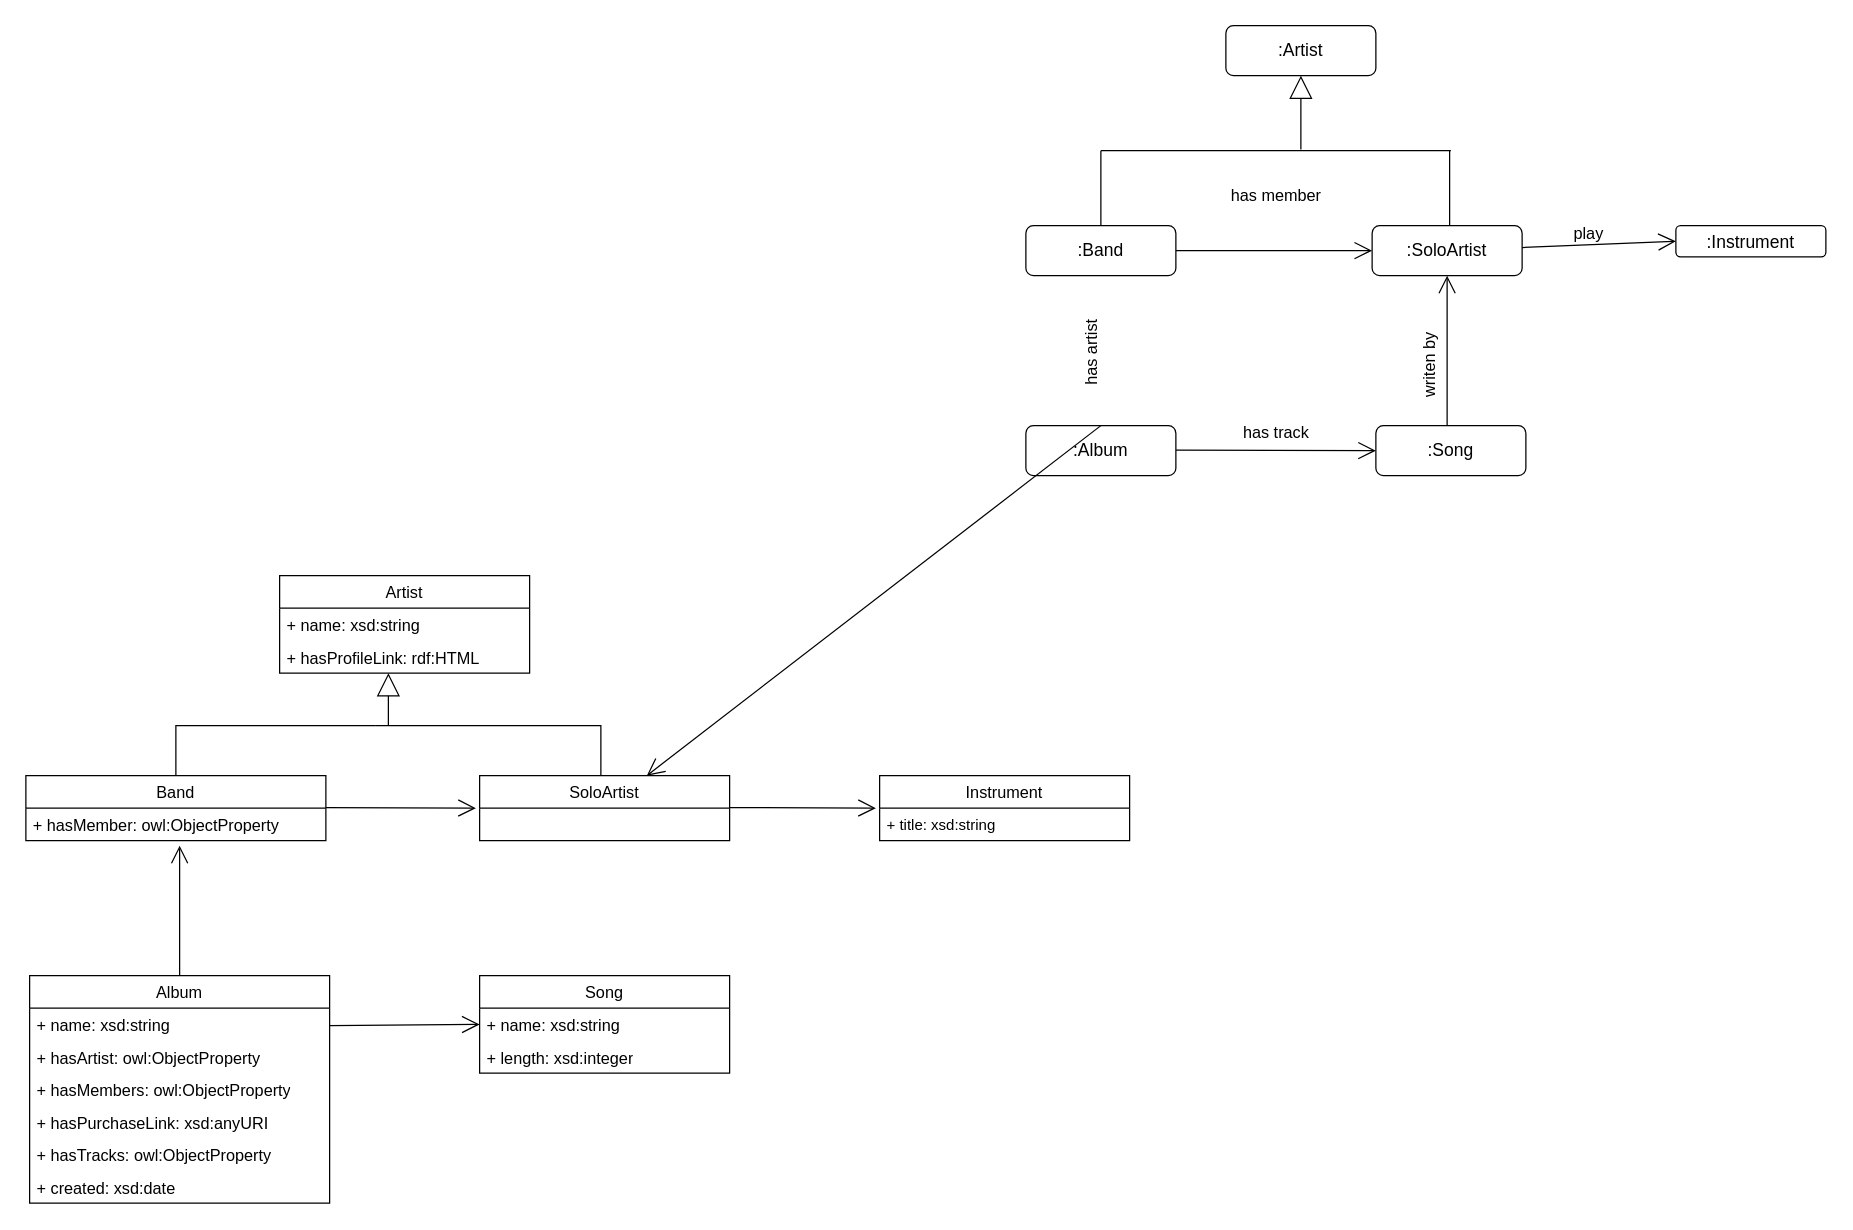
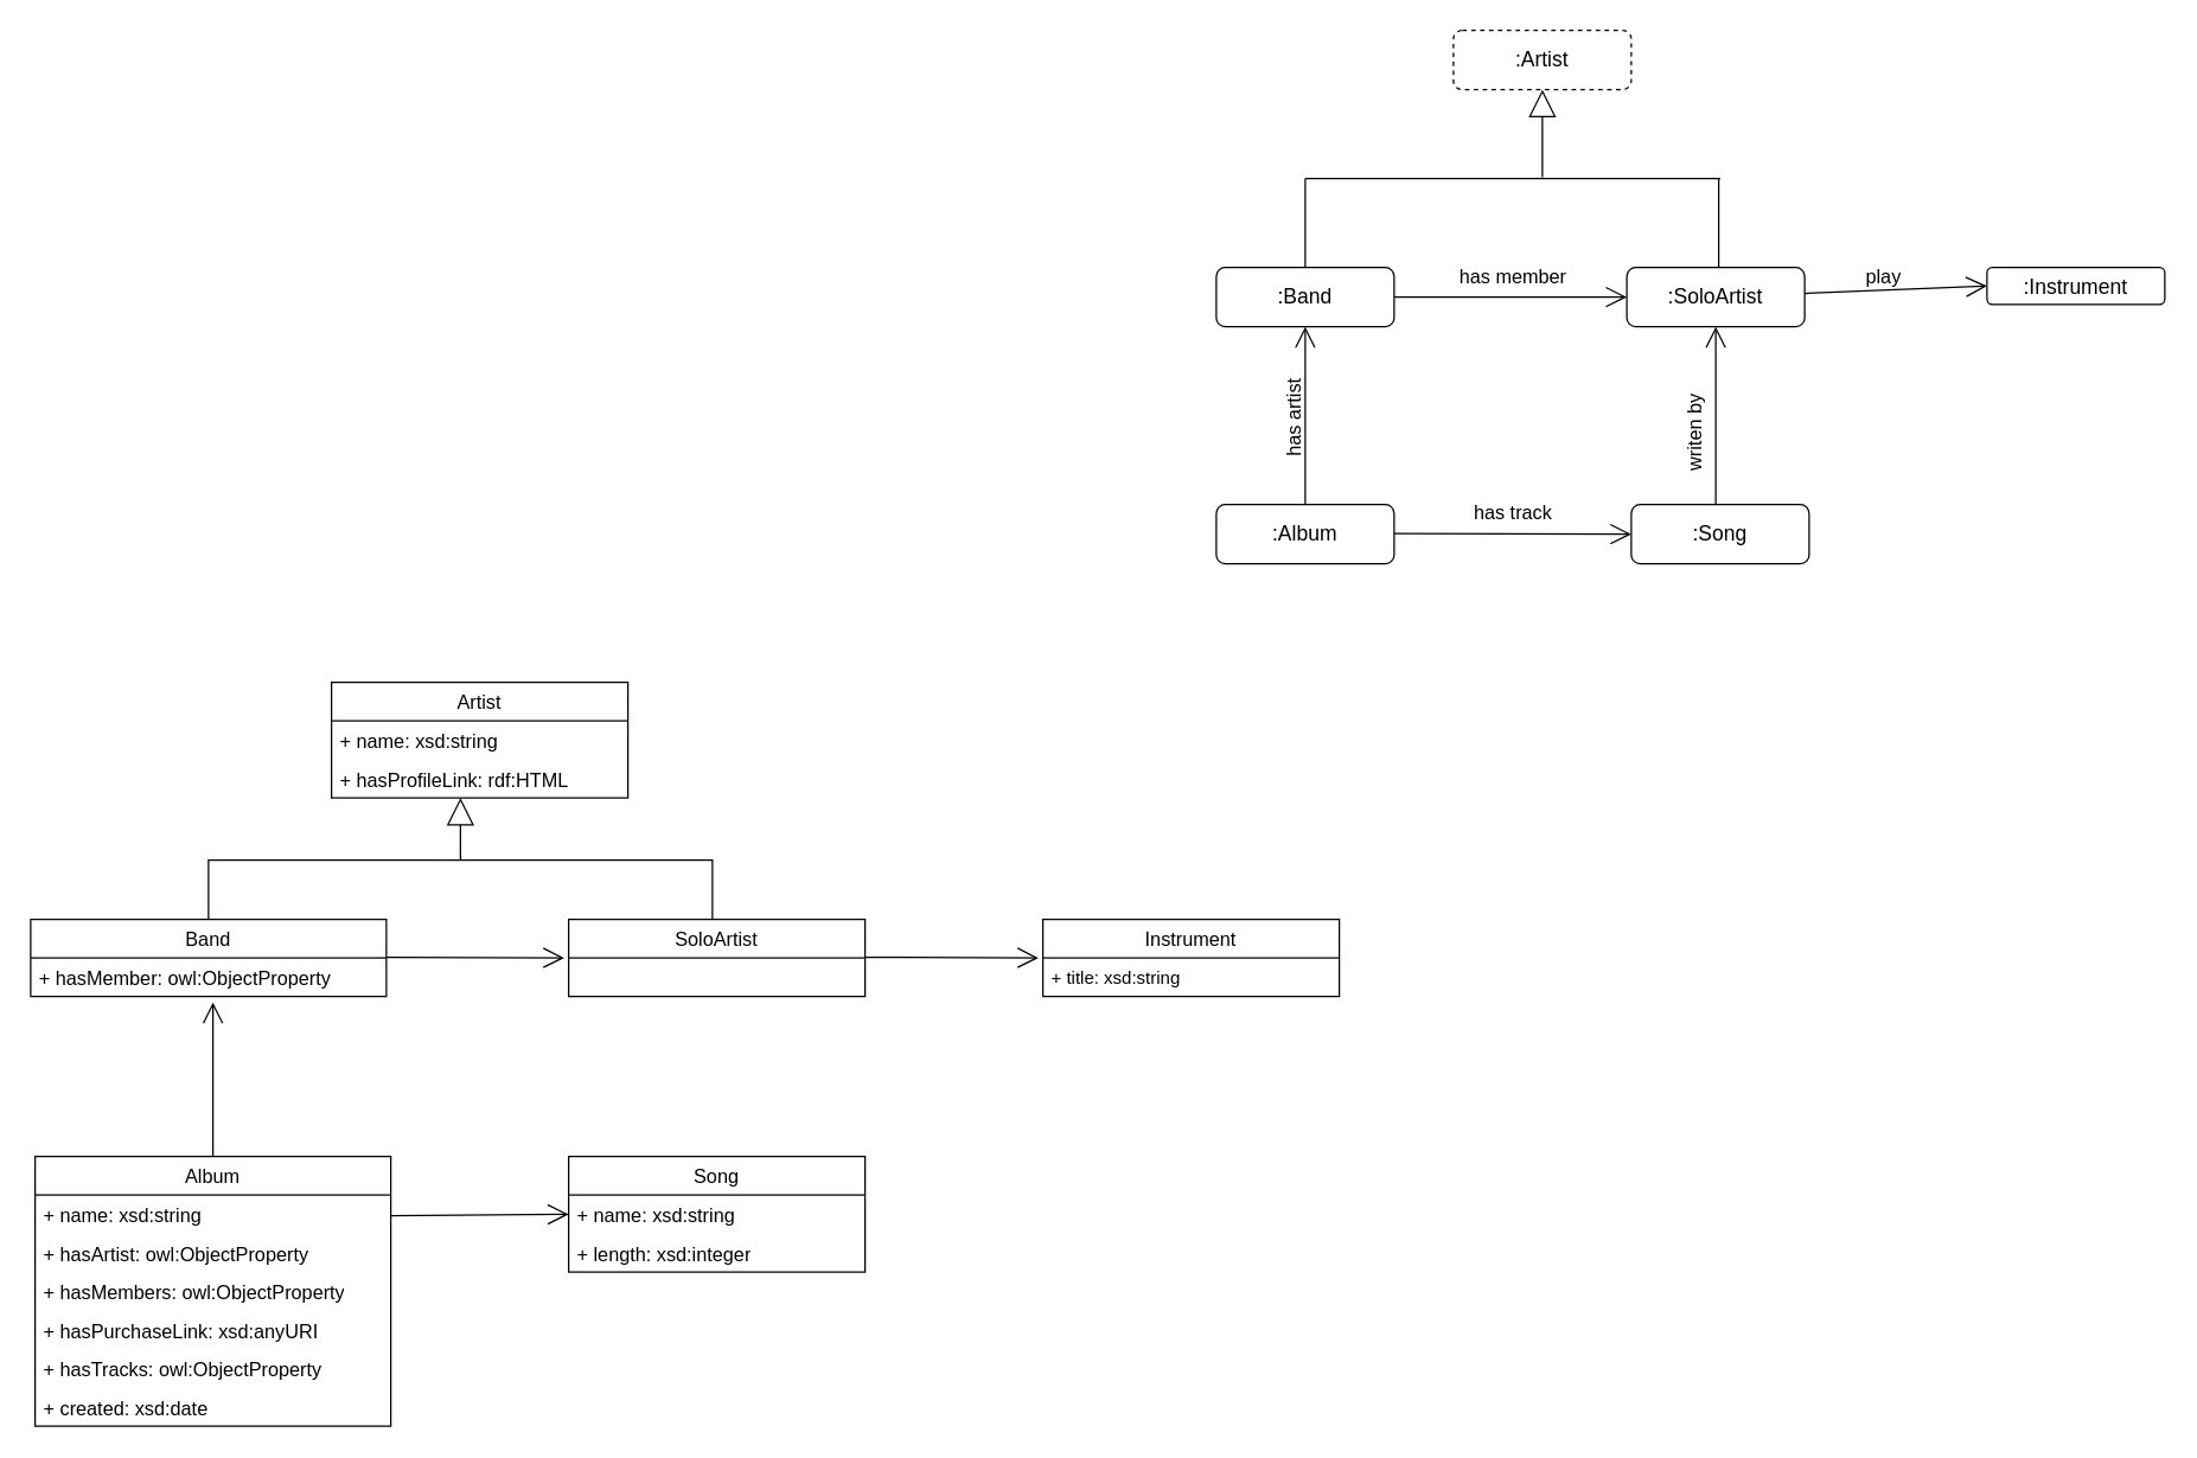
  <mxCell id="0" />
  <mxCell id="1" parent="0" />
- <mxCell id="2" value="&lt;font style=&quot;font-size: 14px;&quot;&gt;:Artist&lt;/font&gt;" style="rounded=1;whiteSpace=wrap;html=1;" vertex="1" parent="1"><mxGeometry x="980" y="20" width="120" height="40" as="geometry" /></mxCell>
+ <mxCell id="2" value="&lt;font style=&quot;font-size: 14px;&quot;&gt;:Artist&lt;/font&gt;" style="rounded=1;whiteSpace=wrap;html=1;dashed=1;" vertex="1" parent="1"><mxGeometry x="980" y="20" width="120" height="40" as="geometry" /></mxCell>
  <mxCell id="3" value=":Band" style="rounded=1;whiteSpace=wrap;html=1;fontSize=14;" vertex="1" parent="1"><mxGeometry x="820" y="180" width="120" height="40" as="geometry" /></mxCell>
  <mxCell id="4" value=":Album" style="rounded=1;whiteSpace=wrap;html=1;fontSize=14;" vertex="1" parent="1"><mxGeometry x="820" y="340" width="120" height="40" as="geometry" /></mxCell>
  <mxCell id="5" value=":Song" style="rounded=1;whiteSpace=wrap;html=1;fontSize=14;" vertex="1" parent="1"><mxGeometry x="1100" y="340" width="120" height="40" as="geometry" /></mxCell>
  <mxCell id="6" value="" style="endArrow=block;endSize=16;endFill=0;html=1;rounded=0;entryX=0.5;entryY=1;entryDx=0;entryDy=0;" edge="1" parent="1" target="2"><mxGeometry width="160" relative="1" as="geometry"><mxPoint x="1040" y="119" as="sourcePoint" /><mxPoint x="1090" y="80" as="targetPoint" /></mxGeometry></mxCell>
  <mxCell id="7" value="" style="endArrow=none;html=1;rounded=0;" edge="1" parent="1"><mxGeometry width="50" height="50" relative="1" as="geometry"><mxPoint x="880" y="180" as="sourcePoint" /><mxPoint x="880" y="120" as="targetPoint" /></mxGeometry></mxCell>
  <mxCell id="8" value="" style="endArrow=none;html=1;rounded=0;exitX=0.5;exitY=0;exitDx=0;exitDy=0;" edge="1" parent="1"><mxGeometry width="50" height="50" relative="1" as="geometry"><mxPoint x="1159" y="180" as="sourcePoint" /><mxPoint x="1159" y="120" as="targetPoint" /></mxGeometry></mxCell>
  <mxCell id="9" value="" style="endArrow=none;html=1;rounded=0;" edge="1" parent="1"><mxGeometry width="50" height="50" relative="1" as="geometry"><mxPoint x="880" y="120" as="sourcePoint" /><mxPoint x="1160" y="120" as="targetPoint" /></mxGeometry></mxCell>
- <mxCell id="10" value="" style="endArrow=open;endFill=1;endSize=12;html=1;rounded=0;exitX=0.5;exitY=0;exitDx=0;exitDy=0;" edge="1" parent="1" source="4" target="28"><mxGeometry width="160" relative="1" as="geometry"><mxPoint x="870" y="339" as="sourcePoint" /><mxPoint x="1030" y="339" as="targetPoint" /></mxGeometry></mxCell>
+ <mxCell id="10" value="" style="endArrow=open;endFill=1;endSize=12;html=1;rounded=0;entryX=0.5;entryY=1;entryDx=0;entryDy=0;exitX=0.5;exitY=0;exitDx=0;exitDy=0;" edge="1" parent="1" source="4" target="3"><mxGeometry width="160" relative="1" as="geometry"><mxPoint x="870" y="339" as="sourcePoint" /><mxPoint x="1030" y="339" as="targetPoint" /></mxGeometry></mxCell>
  <mxCell id="11" value="&lt;span style=&quot;font-size: 13px; font-weight: 400;&quot;&gt;has artist&lt;/span&gt;" style="text;align=center;fontStyle=1;verticalAlign=middle;spacingLeft=3;spacingRight=3;strokeColor=none;rotatable=0;points=[[0,0.5],[1,0.5]];portConstraint=eastwest;html=1;direction=south;horizontal=0;" vertex="1" parent="1"><mxGeometry x="857" y="242" width="30" height="80" as="geometry" /></mxCell>
  <mxCell id="12" value="" style="endArrow=open;endFill=1;endSize=12;html=1;rounded=0;entryX=0;entryY=0.5;entryDx=0;entryDy=0;" edge="1" parent="1" target="5"><mxGeometry width="160" relative="1" as="geometry"><mxPoint x="940" y="359.5" as="sourcePoint" /><mxPoint x="1060" y="360" as="targetPoint" /></mxGeometry></mxCell>
  <mxCell id="13" value="&lt;span style=&quot;font-size: 13px; font-weight: 400;&quot;&gt;has track&lt;/span&gt;" style="text;align=center;fontStyle=1;verticalAlign=middle;spacingLeft=3;spacingRight=3;strokeColor=none;rotatable=0;points=[[0,0.5],[1,0.5]];portConstraint=eastwest;html=1;" vertex="1" parent="1"><mxGeometry x="980" y="332" width="80" height="26" as="geometry" /></mxCell>
  <mxCell id="14" value="" style="endArrow=open;endFill=1;endSize=12;html=1;rounded=0;entryX=0.5;entryY=1;entryDx=0;entryDy=0;" edge="1" parent="1" target="20"><mxGeometry width="160" relative="1" as="geometry"><mxPoint x="1157" y="340" as="sourcePoint" /><mxPoint x="1370" y="334" as="targetPoint" /></mxGeometry></mxCell>
  <mxCell id="15" value="&lt;span style=&quot;font-size: 13px; font-weight: 400;&quot;&gt;writen by&lt;/span&gt;" style="text;align=center;fontStyle=1;verticalAlign=middle;spacingLeft=3;spacingRight=3;strokeColor=none;rotatable=0;points=[[0,0.5],[1,0.5]];portConstraint=eastwest;html=1;horizontal=0;direction=south;" vertex="1" parent="1"><mxGeometry x="1130" y="252" width="26" height="80" as="geometry" /></mxCell>
  <mxCell id="16" value=":Instrument" style="rounded=1;whiteSpace=wrap;html=1;fontSize=14;" vertex="1" parent="1"><mxGeometry x="1340" y="180" width="120" height="25" as="geometry" /></mxCell>
  <mxCell id="17" value="" style="endArrow=open;endFill=1;endSize=12;html=1;rounded=0;entryX=0;entryY=0.5;entryDx=0;entryDy=0;" edge="1" parent="1" source="20" target="16"><mxGeometry width="160" relative="1" as="geometry"><mxPoint x="1180" y="199.5" as="sourcePoint" /><mxPoint x="1300" y="200" as="targetPoint" /></mxGeometry></mxCell>
  <mxCell id="18" value="&lt;span style=&quot;font-size: 13px; font-weight: 400;&quot;&gt;play&lt;/span&gt;" style="text;align=center;fontStyle=1;verticalAlign=middle;spacingLeft=3;spacingRight=3;strokeColor=none;rotatable=0;points=[[0,0.5],[1,0.5]];portConstraint=eastwest;html=1;horizontal=1;" vertex="1" parent="1"><mxGeometry x="1230" y="173" width="80" height="26" as="geometry" /></mxCell>
  <mxCell id="19" value="" style="endArrow=open;endFill=1;endSize=12;html=1;rounded=0;" edge="1" parent="1" target="20"><mxGeometry width="160" relative="1" as="geometry"><mxPoint x="1180" y="199.5" as="sourcePoint" /><mxPoint x="1300" y="200" as="targetPoint" /></mxGeometry></mxCell>
  <mxCell id="20" value="&lt;font style=&quot;font-size: 14px;&quot;&gt;:SoloArtist&lt;/font&gt;" style="rounded=1;whiteSpace=wrap;html=1;" vertex="1" parent="1"><mxGeometry x="1097" y="180" width="120" height="40" as="geometry" /></mxCell>
  <mxCell id="21" value="" style="endArrow=open;endFill=1;endSize=12;html=1;rounded=0;exitX=1;exitY=0.5;exitDx=0;exitDy=0;" edge="1" parent="1" source="3"><mxGeometry width="160" relative="1" as="geometry"><mxPoint x="947" y="199" as="sourcePoint" /><mxPoint x="1097" y="200" as="targetPoint" /></mxGeometry></mxCell>
- <mxCell id="22" value="&lt;span style=&quot;font-size: 13px; font-weight: 400;&quot;&gt;has member&lt;/span&gt;" style="text;align=center;fontStyle=1;verticalAlign=middle;spacingLeft=3;spacingRight=3;strokeColor=none;rotatable=0;points=[[0,0.5],[1,0.5]];portConstraint=eastwest;html=1;" vertex="1" parent="1"><mxGeometry x="980" y="143" width="80" height="26" as="geometry" /></mxCell>
+ <mxCell id="22" value="&lt;span style=&quot;font-size: 13px; font-weight: 400;&quot;&gt;has member&lt;/span&gt;" style="text;align=center;fontStyle=1;verticalAlign=middle;spacingLeft=3;spacingRight=3;strokeColor=none;rotatable=0;points=[[0,0.5],[1,0.5]];portConstraint=eastwest;html=1;" vertex="1" parent="1"><mxGeometry x="980" y="173" width="80" height="26" as="geometry" /></mxCell>
  <mxCell id="23" value="Artist" style="swimlane;fontStyle=0;childLayout=stackLayout;horizontal=1;startSize=26;fillColor=none;horizontalStack=0;resizeParent=1;resizeParentMax=0;resizeLast=0;collapsible=1;marginBottom=0;whiteSpace=wrap;html=1;fontSize=13;" vertex="1" parent="1"><mxGeometry x="223" y="460" width="200" height="78" as="geometry" /></mxCell>
  <mxCell id="24" value="&lt;font style=&quot;font-size: 13px;&quot;&gt;+ name: xsd:string&lt;/font&gt;" style="text;strokeColor=none;fillColor=none;align=left;verticalAlign=top;spacingLeft=4;spacingRight=4;overflow=hidden;rotatable=0;points=[[0,0.5],[1,0.5]];portConstraint=eastwest;whiteSpace=wrap;html=1;" vertex="1" parent="23"><mxGeometry y="26" width="200" height="26" as="geometry" /></mxCell>
  <mxCell id="25" value="&lt;font style=&quot;font-size: 13px;&quot;&gt;+ hasProfileLink: rdf:HTML&lt;/font&gt;" style="text;strokeColor=none;fillColor=none;align=left;verticalAlign=top;spacingLeft=4;spacingRight=4;overflow=hidden;rotatable=0;points=[[0,0.5],[1,0.5]];portConstraint=eastwest;whiteSpace=wrap;html=1;" vertex="1" parent="23"><mxGeometry y="52" width="200" height="26" as="geometry" /></mxCell>
  <mxCell id="26" value="&lt;font style=&quot;font-size: 13px;&quot;&gt;Band&lt;/font&gt;" style="swimlane;fontStyle=0;childLayout=stackLayout;horizontal=1;startSize=26;fillColor=none;horizontalStack=0;resizeParent=1;resizeParentMax=0;resizeLast=0;collapsible=1;marginBottom=0;whiteSpace=wrap;html=1;" vertex="1" parent="1"><mxGeometry x="20" y="620" width="240" height="52" as="geometry" /></mxCell>
  <mxCell id="27" value="&lt;font style=&quot;font-size: 13px;&quot;&gt;+ hasMember: owl:ObjectProperty&lt;/font&gt;" style="text;strokeColor=none;fillColor=none;align=left;verticalAlign=top;spacingLeft=4;spacingRight=4;overflow=hidden;rotatable=0;points=[[0,0.5],[1,0.5]];portConstraint=eastwest;whiteSpace=wrap;html=1;" vertex="1" parent="26"><mxGeometry y="26" width="240" height="26" as="geometry" /></mxCell>
  <mxCell id="28" value="&lt;font style=&quot;font-size: 13px;&quot;&gt;SoloArtist&lt;/font&gt;" style="swimlane;fontStyle=0;childLayout=stackLayout;horizontal=1;startSize=26;fillColor=none;horizontalStack=0;resizeParent=1;resizeParentMax=0;resizeLast=0;collapsible=1;marginBottom=0;whiteSpace=wrap;html=1;" vertex="1" parent="1"><mxGeometry x="383" y="620" width="200" height="52" as="geometry" /></mxCell>
  <mxCell id="29" value="&lt;font style=&quot;font-size: 13px;&quot;&gt;Album&lt;/font&gt;" style="swimlane;fontStyle=0;childLayout=stackLayout;horizontal=1;startSize=26;fillColor=none;horizontalStack=0;resizeParent=1;resizeParentMax=0;resizeLast=0;collapsible=1;marginBottom=0;whiteSpace=wrap;html=1;" vertex="1" parent="1"><mxGeometry x="23" y="780" width="240" height="182" as="geometry" /></mxCell>
  <mxCell id="30" value="&lt;font style=&quot;font-size: 13px;&quot;&gt;+ name: xsd:string&lt;/font&gt;" style="text;strokeColor=none;fillColor=none;align=left;verticalAlign=top;spacingLeft=4;spacingRight=4;overflow=hidden;rotatable=0;points=[[0,0.5],[1,0.5]];portConstraint=eastwest;whiteSpace=wrap;html=1;" vertex="1" parent="29"><mxGeometry y="26" width="240" height="26" as="geometry" /></mxCell>
  <mxCell id="31" value="&lt;font style=&quot;font-size: 13px;&quot;&gt;+ hasArtist: owl:ObjectProperty&lt;/font&gt;" style="text;strokeColor=none;fillColor=none;align=left;verticalAlign=top;spacingLeft=4;spacingRight=4;overflow=hidden;rotatable=0;points=[[0,0.5],[1,0.5]];portConstraint=eastwest;whiteSpace=wrap;html=1;" vertex="1" parent="29"><mxGeometry y="52" width="240" height="26" as="geometry" /></mxCell>
  <mxCell id="32" value="&lt;font style=&quot;font-size: 13px;&quot;&gt;+ hasMembers: owl:ObjectProperty&lt;/font&gt;" style="text;strokeColor=none;fillColor=none;align=left;verticalAlign=top;spacingLeft=4;spacingRight=4;overflow=hidden;rotatable=0;points=[[0,0.5],[1,0.5]];portConstraint=eastwest;whiteSpace=wrap;html=1;" vertex="1" parent="29"><mxGeometry y="78" width="240" height="26" as="geometry" /></mxCell>
  <mxCell id="33" value="&lt;font style=&quot;font-size: 13px;&quot;&gt;+ hasPurchaseLink: xsd:anyURI&lt;/font&gt;" style="text;strokeColor=none;fillColor=none;align=left;verticalAlign=top;spacingLeft=4;spacingRight=4;overflow=hidden;rotatable=0;points=[[0,0.5],[1,0.5]];portConstraint=eastwest;whiteSpace=wrap;html=1;" vertex="1" parent="29"><mxGeometry y="104" width="240" height="26" as="geometry" /></mxCell>
  <mxCell id="34" value="&lt;font style=&quot;font-size: 13px;&quot;&gt;+ hasTracks: owl:ObjectProperty&lt;/font&gt;" style="text;strokeColor=none;fillColor=none;align=left;verticalAlign=top;spacingLeft=4;spacingRight=4;overflow=hidden;rotatable=0;points=[[0,0.5],[1,0.5]];portConstraint=eastwest;whiteSpace=wrap;html=1;" vertex="1" parent="29"><mxGeometry y="130" width="240" height="26" as="geometry" /></mxCell>
  <mxCell id="35" value="&lt;font&gt;+ created: xsd:date&lt;/font&gt;" style="text;strokeColor=none;fillColor=none;align=left;verticalAlign=top;spacingLeft=4;spacingRight=4;overflow=hidden;rotatable=0;points=[[0,0.5],[1,0.5]];portConstraint=eastwest;whiteSpace=wrap;html=1;fontSize=13;" vertex="1" parent="29"><mxGeometry y="156" width="240" height="26" as="geometry" /></mxCell>
  <mxCell id="36" value="&lt;font style=&quot;font-size: 13px;&quot;&gt;Song&lt;/font&gt;" style="swimlane;fontStyle=0;childLayout=stackLayout;horizontal=1;startSize=26;fillColor=none;horizontalStack=0;resizeParent=1;resizeParentMax=0;resizeLast=0;collapsible=1;marginBottom=0;whiteSpace=wrap;html=1;" vertex="1" parent="1"><mxGeometry x="383" y="780" width="200" height="78" as="geometry" /></mxCell>
  <mxCell id="37" value="&lt;font style=&quot;font-size: 13px;&quot;&gt;+ name: xsd:string&lt;/font&gt;" style="text;strokeColor=none;fillColor=none;align=left;verticalAlign=top;spacingLeft=4;spacingRight=4;overflow=hidden;rotatable=0;points=[[0,0.5],[1,0.5]];portConstraint=eastwest;whiteSpace=wrap;html=1;" vertex="1" parent="36"><mxGeometry y="26" width="200" height="26" as="geometry" /></mxCell>
  <mxCell id="38" value="&lt;font style=&quot;font-size: 13px;&quot;&gt;+ length: xsd:integer&lt;/font&gt;" style="text;strokeColor=none;fillColor=none;align=left;verticalAlign=top;spacingLeft=4;spacingRight=4;overflow=hidden;rotatable=0;points=[[0,0.5],[1,0.5]];portConstraint=eastwest;whiteSpace=wrap;html=1;" vertex="1" parent="36"><mxGeometry y="52" width="200" height="26" as="geometry" /></mxCell>
  <mxCell id="39" value="&lt;font style=&quot;font-size: 13px;&quot;&gt;Instrument&lt;/font&gt;" style="swimlane;fontStyle=0;childLayout=stackLayout;horizontal=1;startSize=26;fillColor=none;horizontalStack=0;resizeParent=1;resizeParentMax=0;resizeLast=0;collapsible=1;marginBottom=0;whiteSpace=wrap;html=1;" vertex="1" parent="1"><mxGeometry x="703" y="620" width="200" height="52" as="geometry" /></mxCell>
  <mxCell id="40" value="+ title: xsd:string" style="text;strokeColor=none;fillColor=none;align=left;verticalAlign=top;spacingLeft=4;spacingRight=4;overflow=hidden;rotatable=0;points=[[0,0.5],[1,0.5]];portConstraint=eastwest;whiteSpace=wrap;html=1;" vertex="1" parent="39"><mxGeometry y="26" width="200" height="26" as="geometry" /></mxCell>
  <mxCell id="41" value="" style="endArrow=block;endSize=16;endFill=0;html=1;rounded=0;" edge="1" parent="1"><mxGeometry width="160" relative="1" as="geometry"><mxPoint x="310" y="580" as="sourcePoint" /><mxPoint x="310" y="538" as="targetPoint" /><mxPoint as="offset" /></mxGeometry></mxCell>
  <mxCell id="42" value="" style="endArrow=none;html=1;rounded=0;" edge="1" parent="1"><mxGeometry width="50" height="50" relative="1" as="geometry"><mxPoint x="140" y="620" as="sourcePoint" /><mxPoint x="300" y="580" as="targetPoint" /><Array as="points"><mxPoint x="140" y="580" /></Array></mxGeometry></mxCell>
  <mxCell id="43" value="" style="endArrow=none;html=1;rounded=0;" edge="1" parent="1"><mxGeometry width="50" height="50" relative="1" as="geometry"><mxPoint x="480" y="620" as="sourcePoint" /><mxPoint x="300" y="580" as="targetPoint" /><Array as="points"><mxPoint x="480" y="580" /></Array></mxGeometry></mxCell>
  <mxCell id="44" value="" style="endArrow=open;endFill=1;endSize=12;html=1;rounded=0;" edge="1" parent="1"><mxGeometry width="160" relative="1" as="geometry"><mxPoint x="583" y="645.5" as="sourcePoint" /><mxPoint x="700" y="646" as="targetPoint" /></mxGeometry></mxCell>
  <mxCell id="45" value="" style="endArrow=open;endFill=1;endSize=12;html=1;rounded=0;" edge="1" parent="1"><mxGeometry width="160" relative="1" as="geometry"><mxPoint x="260" y="645.5" as="sourcePoint" /><mxPoint x="380" y="646" as="targetPoint" /></mxGeometry></mxCell>
  <mxCell id="46" value="" style="endArrow=open;endFill=1;endSize=12;html=1;rounded=0;exitX=0.5;exitY=0;exitDx=0;exitDy=0;" edge="1" parent="1" source="29"><mxGeometry width="160" relative="1" as="geometry"><mxPoint x="140" y="770" as="sourcePoint" /><mxPoint x="143" y="676" as="targetPoint" /></mxGeometry></mxCell>
  <mxCell id="47" value="" style="endArrow=open;endFill=1;endSize=12;html=1;rounded=0;entryX=0;entryY=0.5;entryDx=0;entryDy=0;" edge="1" parent="1" target="37"><mxGeometry width="160" relative="1" as="geometry"><mxPoint x="263" y="820" as="sourcePoint" /><mxPoint x="263" y="720" as="targetPoint" /></mxGeometry></mxCell>
